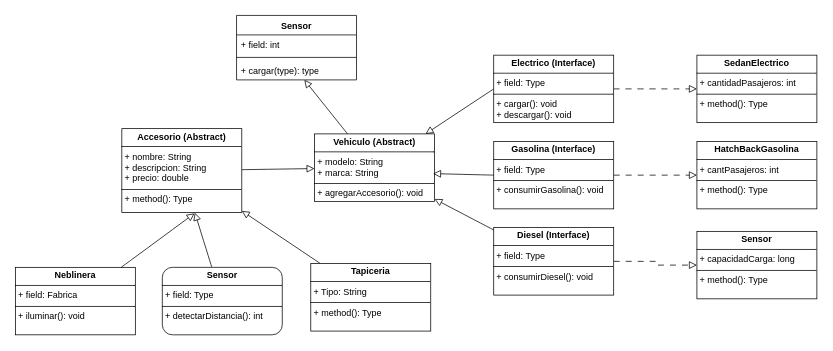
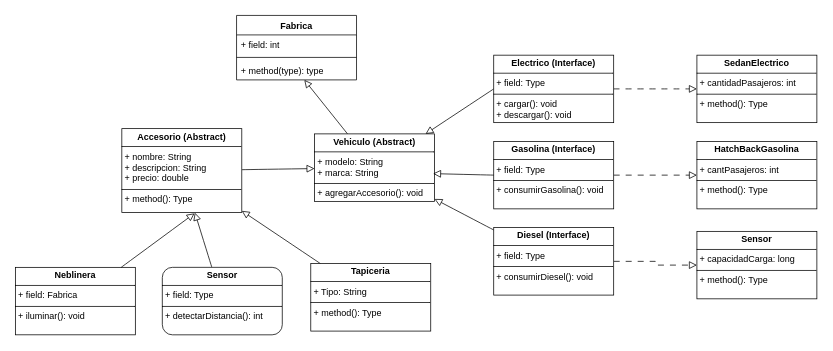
  <mxCell id="0" />
  <mxCell id="1" parent="0" />
- <mxCell id="2" value="Sensor" style="swimlane;fontStyle=1;align=center;verticalAlign=top;childLayout=stackLayout;horizontal=1;startSize=26;horizontalStack=0;resizeParent=1;resizeParentMax=0;resizeLast=0;collapsible=1;marginBottom=0;whiteSpace=wrap;html=1;" vertex="1" parent="1"><mxGeometry x="315" y="20" width="160" height="86" as="geometry" /></mxCell>
+ <mxCell id="2" value="Fabrica" style="swimlane;fontStyle=1;align=center;verticalAlign=top;childLayout=stackLayout;horizontal=1;startSize=26;horizontalStack=0;resizeParent=1;resizeParentMax=0;resizeLast=0;collapsible=1;marginBottom=0;whiteSpace=wrap;html=1;" vertex="1" parent="1"><mxGeometry x="315" y="20" width="160" height="86" as="geometry" /></mxCell>
  <mxCell id="3" value="+ field: int" style="text;strokeColor=none;fillColor=none;align=left;verticalAlign=top;spacingLeft=4;spacingRight=4;overflow=hidden;rotatable=0;points=[[0,0.5],[1,0.5]];portConstraint=eastwest;whiteSpace=wrap;html=1;" vertex="1" parent="2"><mxGeometry y="26" width="160" height="26" as="geometry" /></mxCell>
  <mxCell id="4" value="" style="line;strokeWidth=1;fillColor=none;align=left;verticalAlign=middle;spacingTop=-1;spacingLeft=3;spacingRight=3;rotatable=0;labelPosition=right;points=[];portConstraint=eastwest;strokeColor=inherit;" vertex="1" parent="2"><mxGeometry y="52" width="160" height="8" as="geometry" /></mxCell>
- <mxCell id="5" value="+ cargar(type): type" style="text;strokeColor=none;fillColor=none;align=left;verticalAlign=top;spacingLeft=4;spacingRight=4;overflow=hidden;rotatable=0;points=[[0,0.5],[1,0.5]];portConstraint=eastwest;whiteSpace=wrap;html=1;" vertex="1" parent="2"><mxGeometry y="60" width="160" height="26" as="geometry" /></mxCell>
+ <mxCell id="5" value="+ method(type): type" style="text;strokeColor=none;fillColor=none;align=left;verticalAlign=top;spacingLeft=4;spacingRight=4;overflow=hidden;rotatable=0;points=[[0,0.5],[1,0.5]];portConstraint=eastwest;whiteSpace=wrap;html=1;" vertex="1" parent="2"><mxGeometry y="60" width="160" height="26" as="geometry" /></mxCell>
  <mxCell id="6" value="" style="edgeStyle=none;curved=1;rounded=0;orthogonalLoop=1;jettySize=auto;html=1;fontSize=12;startSize=8;endSize=8;endArrow=block;endFill=0;" edge="1" parent="1" source="7" target="5"><mxGeometry relative="1" as="geometry" /></mxCell>
  <mxCell id="7" value="&lt;p style=&quot;margin:0px;margin-top:4px;text-align:center;&quot;&gt;&lt;b&gt;Vehiculo (Abstract)&lt;/b&gt;&lt;/p&gt;&lt;hr size=&quot;1&quot; style=&quot;border-style:solid;&quot;&gt;&lt;p style=&quot;margin:0px;margin-left:4px;&quot;&gt;+ modelo: String&lt;/p&gt;&lt;p style=&quot;margin:0px;margin-left:4px;&quot;&gt;+ marca: String&lt;/p&gt;&lt;hr size=&quot;1&quot; style=&quot;border-style:solid;&quot;&gt;&lt;p style=&quot;margin:0px;margin-left:4px;&quot;&gt;+ agregarAccesorio(): void&lt;/p&gt;" style="verticalAlign=top;align=left;overflow=fill;html=1;whiteSpace=wrap;" vertex="1" parent="1"><mxGeometry x="419" y="178" width="160" height="90" as="geometry" /></mxCell>
  <mxCell id="8" value="" style="edgeStyle=none;curved=1;rounded=0;orthogonalLoop=1;jettySize=auto;html=1;fontSize=12;startSize=8;endSize=8;endArrow=block;endFill=0;" edge="1" parent="1" source="9" target="7"><mxGeometry relative="1" as="geometry" /></mxCell>
  <mxCell id="9" value="&lt;p style=&quot;margin:0px;margin-top:4px;text-align:center;&quot;&gt;&lt;b&gt;Accesorio (Abstract)&lt;/b&gt;&lt;/p&gt;&lt;hr size=&quot;1&quot; style=&quot;border-style:solid;&quot;&gt;&lt;p style=&quot;margin:0px;margin-left:4px;&quot;&gt;+ nombre: String&lt;/p&gt;&lt;p style=&quot;margin:0px;margin-left:4px;&quot;&gt;+ descripcion: String&lt;/p&gt;&lt;p style=&quot;margin:0px;margin-left:4px;&quot;&gt;+ precio: double&lt;/p&gt;&lt;hr size=&quot;1&quot; style=&quot;border-style:solid;&quot;&gt;&lt;p style=&quot;margin:0px;margin-left:4px;&quot;&gt;+ method(): Type&lt;/p&gt;" style="verticalAlign=top;align=left;overflow=fill;html=1;whiteSpace=wrap;" vertex="1" parent="1"><mxGeometry x="162" y="171" width="160" height="112" as="geometry" /></mxCell>
  <mxCell id="10" style="edgeStyle=none;curved=1;rounded=0;orthogonalLoop=1;jettySize=auto;html=1;fontSize=12;startSize=8;endSize=8;endArrow=block;endFill=0;" edge="1" parent="1" source="12" target="7"><mxGeometry relative="1" as="geometry" /></mxCell>
  <mxCell id="11" value="" style="edgeStyle=orthogonalEdgeStyle;rounded=0;orthogonalLoop=1;jettySize=auto;html=1;fontSize=12;startSize=8;endSize=8;dashed=1;dashPattern=8 8;endArrow=block;endFill=0;" edge="1" parent="1" source="12" target="27"><mxGeometry relative="1" as="geometry" /></mxCell>
  <mxCell id="12" value="&lt;p style=&quot;margin:0px;margin-top:4px;text-align:center;&quot;&gt;&lt;b&gt;Diesel (Interface)&lt;/b&gt;&lt;/p&gt;&lt;hr size=&quot;1&quot; style=&quot;border-style:solid;&quot;&gt;&lt;p style=&quot;margin:0px;margin-left:4px;&quot;&gt;+ field: Type&lt;/p&gt;&lt;hr size=&quot;1&quot; style=&quot;border-style:solid;&quot;&gt;&lt;p style=&quot;margin:0px;margin-left:4px;&quot;&gt;+ consumirDiesel(): void&lt;/p&gt;" style="verticalAlign=top;align=left;overflow=fill;html=1;whiteSpace=wrap;" vertex="1" parent="1"><mxGeometry x="658" y="303" width="160" height="90" as="geometry" /></mxCell>
  <mxCell id="13" value="" style="edgeStyle=orthogonalEdgeStyle;rounded=0;orthogonalLoop=1;jettySize=auto;html=1;fontSize=12;startSize=8;endSize=8;dashed=1;dashPattern=8 8;endArrow=block;endFill=0;" edge="1" parent="1" source="14" target="25"><mxGeometry relative="1" as="geometry" /></mxCell>
  <mxCell id="14" value="&lt;p style=&quot;margin:0px;margin-top:4px;text-align:center;&quot;&gt;&lt;b&gt;Gasolina (Interface)&lt;/b&gt;&lt;/p&gt;&lt;hr size=&quot;1&quot; style=&quot;border-style:solid;&quot;&gt;&lt;p style=&quot;margin:0px;margin-left:4px;&quot;&gt;+ field: Type&lt;/p&gt;&lt;hr size=&quot;1&quot; style=&quot;border-style:solid;&quot;&gt;&lt;p style=&quot;margin:0px;margin-left:4px;&quot;&gt;+ consumirGasolina(): void&lt;/p&gt;" style="verticalAlign=top;align=left;overflow=fill;html=1;whiteSpace=wrap;" vertex="1" parent="1"><mxGeometry x="658" y="188" width="160" height="90" as="geometry" /></mxCell>
  <mxCell id="15" style="edgeStyle=none;curved=1;rounded=0;orthogonalLoop=1;jettySize=auto;html=1;exitX=0;exitY=0.5;exitDx=0;exitDy=0;fontSize=12;startSize=8;endSize=8;endArrow=block;endFill=0;" edge="1" parent="1" source="17" target="7"><mxGeometry relative="1" as="geometry" /></mxCell>
  <mxCell id="16" value="" style="edgeStyle=none;curved=1;rounded=0;orthogonalLoop=1;jettySize=auto;html=1;fontSize=12;startSize=8;endSize=8;dashed=1;dashPattern=8 8;endArrow=block;endFill=0;" edge="1" parent="1" source="17" target="26"><mxGeometry relative="1" as="geometry" /></mxCell>
  <mxCell id="17" value="&lt;p style=&quot;margin:0px;margin-top:4px;text-align:center;&quot;&gt;&lt;b&gt;Electrico (Interface)&lt;/b&gt;&lt;/p&gt;&lt;hr size=&quot;1&quot; style=&quot;border-style:solid;&quot;&gt;&lt;p style=&quot;margin:0px;margin-left:4px;&quot;&gt;+ field: Type&lt;/p&gt;&lt;hr size=&quot;1&quot; style=&quot;border-style:solid;&quot;&gt;&lt;p style=&quot;margin:0px;margin-left:4px;&quot;&gt;+ cargar(): void&lt;/p&gt;&lt;p style=&quot;margin:0px;margin-left:4px;&quot;&gt;+ descargar(): void&lt;/p&gt;" style="verticalAlign=top;align=left;overflow=fill;html=1;whiteSpace=wrap;" vertex="1" parent="1"><mxGeometry x="658" y="73" width="160" height="90" as="geometry" /></mxCell>
  <mxCell id="18" style="edgeStyle=none;curved=1;rounded=0;orthogonalLoop=1;jettySize=auto;html=1;exitX=0;exitY=0.5;exitDx=0;exitDy=0;entryX=0.988;entryY=0.589;entryDx=0;entryDy=0;entryPerimeter=0;fontSize=12;startSize=8;endSize=8;endArrow=block;endFill=0;" edge="1" parent="1" source="14" target="7"><mxGeometry relative="1" as="geometry" /></mxCell>
  <mxCell id="19" value="&lt;p style=&quot;margin:0px;margin-top:4px;text-align:center;&quot;&gt;&lt;b&gt;Neblinera&lt;/b&gt;&lt;/p&gt;&lt;hr size=&quot;1&quot; style=&quot;border-style:solid;&quot;&gt;&lt;p style=&quot;margin:0px;margin-left:4px;&quot;&gt;+ field: Fabrica&lt;/p&gt;&lt;hr size=&quot;1&quot; style=&quot;border-style:solid;&quot;&gt;&lt;p style=&quot;margin:0px;margin-left:4px;&quot;&gt;+ iluminar(): void&lt;/p&gt;" style="verticalAlign=top;align=left;overflow=fill;html=1;whiteSpace=wrap;" vertex="1" parent="1"><mxGeometry x="20" y="356" width="160" height="90" as="geometry" /></mxCell>
  <mxCell id="20" style="edgeStyle=none;curved=1;rounded=0;orthogonalLoop=1;jettySize=auto;html=1;fontSize=12;startSize=8;endSize=8;endArrow=block;endFill=0;" edge="1" parent="1" source="21" target="9"><mxGeometry relative="1" as="geometry" /></mxCell>
  <mxCell id="21" value="&lt;p style=&quot;margin:0px;margin-top:4px;text-align:center;&quot;&gt;&lt;b&gt;Sensor&lt;/b&gt;&lt;/p&gt;&lt;hr size=&quot;1&quot; style=&quot;border-style:solid;&quot;&gt;&lt;p style=&quot;margin:0px;margin-left:4px;&quot;&gt;+ field: Type&lt;/p&gt;&lt;hr size=&quot;1&quot; style=&quot;border-style:solid;&quot;&gt;&lt;p style=&quot;margin:0px;margin-left:4px;&quot;&gt;+ detectarDistancia(): int&lt;/p&gt;" style="verticalAlign=top;align=left;overflow=fill;html=1;whiteSpace=wrap;rounded=1;" vertex="1" parent="1"><mxGeometry x="216" y="356" width="160" height="90" as="geometry" /></mxCell>
  <mxCell id="22" style="edgeStyle=none;curved=1;rounded=0;orthogonalLoop=1;jettySize=auto;html=1;fontSize=12;startSize=8;endSize=8;endArrow=block;endFill=0;" edge="1" parent="1" source="23" target="9"><mxGeometry relative="1" as="geometry" /></mxCell>
  <mxCell id="23" value="&lt;p style=&quot;margin:0px;margin-top:4px;text-align:center;&quot;&gt;&lt;b&gt;Tapiceria&lt;/b&gt;&lt;/p&gt;&lt;hr size=&quot;1&quot; style=&quot;border-style:solid;&quot;&gt;&lt;p style=&quot;margin:0px;margin-left:4px;&quot;&gt;+ Tipo: String&lt;/p&gt;&lt;hr size=&quot;1&quot; style=&quot;border-style:solid;&quot;&gt;&lt;p style=&quot;margin:0px;margin-left:4px;&quot;&gt;+ method(): Type&lt;/p&gt;" style="verticalAlign=top;align=left;overflow=fill;html=1;whiteSpace=wrap;" vertex="1" parent="1"><mxGeometry x="414" y="351" width="160" height="90" as="geometry" /></mxCell>
  <mxCell id="24" style="edgeStyle=none;curved=1;rounded=0;orthogonalLoop=1;jettySize=auto;html=1;entryX=0.606;entryY=1.009;entryDx=0;entryDy=0;entryPerimeter=0;fontSize=12;startSize=8;endSize=8;endArrow=block;endFill=0;" edge="1" parent="1" source="19" target="9"><mxGeometry relative="1" as="geometry" /></mxCell>
  <mxCell id="25" value="&lt;p style=&quot;margin:0px;margin-top:4px;text-align:center;&quot;&gt;&lt;b&gt;HatchBackGasolina&lt;/b&gt;&lt;/p&gt;&lt;hr size=&quot;1&quot; style=&quot;border-style:solid;&quot;&gt;&lt;p style=&quot;margin:0px;margin-left:4px;&quot;&gt;+ cantPasajeros: int&lt;/p&gt;&lt;hr size=&quot;1&quot; style=&quot;border-style:solid;&quot;&gt;&lt;p style=&quot;margin:0px;margin-left:4px;&quot;&gt;+ method(): Type&lt;/p&gt;" style="verticalAlign=top;align=left;overflow=fill;html=1;whiteSpace=wrap;" vertex="1" parent="1"><mxGeometry x="929" y="188" width="160" height="90" as="geometry" /></mxCell>
  <mxCell id="26" value="&lt;p style=&quot;margin:0px;margin-top:4px;text-align:center;&quot;&gt;&lt;b&gt;SedanElectrico&lt;/b&gt;&lt;/p&gt;&lt;hr size=&quot;1&quot; style=&quot;border-style:solid;&quot;&gt;&lt;p style=&quot;margin:0px;margin-left:4px;&quot;&gt;+ cantidadPasajeros: int&lt;/p&gt;&lt;hr size=&quot;1&quot; style=&quot;border-style:solid;&quot;&gt;&lt;p style=&quot;margin:0px;margin-left:4px;&quot;&gt;+ method(): Type&lt;/p&gt;" style="verticalAlign=top;align=left;overflow=fill;html=1;whiteSpace=wrap;" vertex="1" parent="1"><mxGeometry x="929" y="73" width="160" height="90" as="geometry" /></mxCell>
  <mxCell id="27" value="&lt;p style=&quot;margin:0px;margin-top:4px;text-align:center;&quot;&gt;&lt;b&gt;Sensor&lt;/b&gt;&lt;/p&gt;&lt;hr size=&quot;1&quot; style=&quot;border-style:solid;&quot;&gt;&lt;p style=&quot;margin:0px;margin-left:4px;&quot;&gt;+ capacidadCarga: long&lt;/p&gt;&lt;hr size=&quot;1&quot; style=&quot;border-style:solid;&quot;&gt;&lt;p style=&quot;margin:0px;margin-left:4px;&quot;&gt;+ method(): Type&lt;/p&gt;" style="verticalAlign=top;align=left;overflow=fill;html=1;whiteSpace=wrap;" vertex="1" parent="1"><mxGeometry x="929" y="308" width="160" height="90" as="geometry" /></mxCell>
